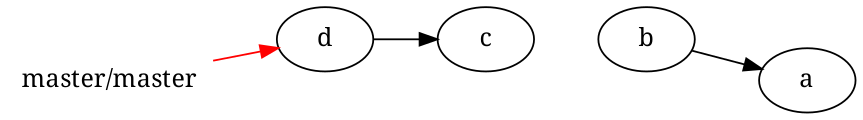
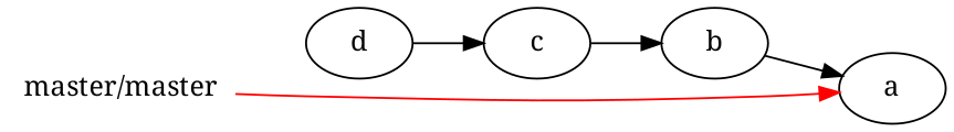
  digraph {
    fontname="Noto Serif"
    rankdir=LR
    node [fontname="Noto Serif"]
    edge [fontname="Noto Serif"]
    d
    c
    b
    a
    n5 [color=red label="master/master" shape=none]
    d -> c
+   c -> b
    b -> a
-   n5 -> d [color=red]
+   n5 -> a [color=red]
  }
